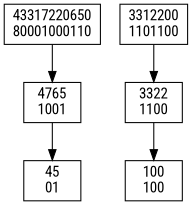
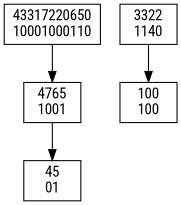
  digraph {
    fontname="Roboto Condensed"
    node [fontname="Roboto Condensed" shape=box]
    edge [fontname="Roboto Condensed"]
-   n1 [label="43317220650\n80001000110"]
+   n1 [label="43317220650\n10001000110"]
    n2 [label="4765\n1001"]
-   n3 [label="3312200\n1101100"]
-   n4 [label="3322\n1100"]
+   n4 [label="3322\n1140"]
    n5 [label="45\n01"]
    n6 [label="100\n100"]
    n1 -> n2
    n2 -> n5
-   n3 -> n4
    n4 -> n6
  }
